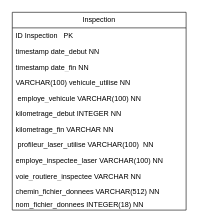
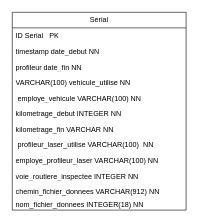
  <mxCell id="0" />
  <mxCell id="1" parent="0" />
- <mxCell id="2" value="Inspection" style="swimlane;fontStyle=0;childLayout=stackLayout;horizontal=1;startSize=26;fillColor=none;horizontalStack=0;resizeParent=1;resizeParentMax=0;resizeLast=0;collapsible=1;marginBottom=0;whiteSpace=wrap;html=1;" parent="1" vertex="1"><mxGeometry x="20" y="20" width="290" height="330" as="geometry" /></mxCell>
- <mxCell id="3" value="ID Inspection&amp;nbsp; &amp;nbsp;PK" style="text;strokeColor=none;fillColor=none;align=left;verticalAlign=top;spacingLeft=4;spacingRight=4;overflow=hidden;rotatable=0;points=[[0,0.5],[1,0.5]];portConstraint=eastwest;whiteSpace=wrap;html=1;" parent="2" vertex="1"><mxGeometry y="26" width="290" height="26" as="geometry" /></mxCell>
+ <mxCell id="2" value="Serial" style="swimlane;fontStyle=0;childLayout=stackLayout;horizontal=1;startSize=26;fillColor=none;horizontalStack=0;resizeParent=1;resizeParentMax=0;resizeLast=0;collapsible=1;marginBottom=0;whiteSpace=wrap;html=1;" parent="1" vertex="1"><mxGeometry x="20" y="20" width="290" height="330" as="geometry" /></mxCell>
+ <mxCell id="3" value="ID Serial&amp;nbsp; &amp;nbsp;PK" style="text;strokeColor=none;fillColor=none;align=left;verticalAlign=top;spacingLeft=4;spacingRight=4;overflow=hidden;rotatable=0;points=[[0,0.5],[1,0.5]];portConstraint=eastwest;whiteSpace=wrap;html=1;" parent="2" vertex="1"><mxGeometry y="26" width="290" height="26" as="geometry" /></mxCell>
  <mxCell id="4" value="timestamp date_debut NN" style="text;strokeColor=none;fillColor=none;align=left;verticalAlign=top;spacingLeft=4;spacingRight=4;overflow=hidden;rotatable=0;points=[[0,0.5],[1,0.5]];portConstraint=eastwest;whiteSpace=wrap;html=1;" parent="2" vertex="1"><mxGeometry y="52" width="290" height="26" as="geometry" /></mxCell>
- <mxCell id="5" value="timestamp date_fin NN" style="text;strokeColor=none;fillColor=none;align=left;verticalAlign=top;spacingLeft=4;spacingRight=4;overflow=hidden;rotatable=0;points=[[0,0.5],[1,0.5]];portConstraint=eastwest;whiteSpace=wrap;html=1;" parent="2" vertex="1"><mxGeometry y="78" width="290" height="26" as="geometry" /></mxCell>
+ <mxCell id="5" value="profileur date_fin NN" style="text;strokeColor=none;fillColor=none;align=left;verticalAlign=top;spacingLeft=4;spacingRight=4;overflow=hidden;rotatable=0;points=[[0,0.5],[1,0.5]];portConstraint=eastwest;whiteSpace=wrap;html=1;" parent="2" vertex="1"><mxGeometry y="78" width="290" height="26" as="geometry" /></mxCell>
  <mxCell id="6" value="VARCHAR(100) vehicule_utilise NN" style="text;strokeColor=none;fillColor=none;align=left;verticalAlign=top;spacingLeft=4;spacingRight=4;overflow=hidden;rotatable=0;points=[[0,0.5],[1,0.5]];portConstraint=eastwest;whiteSpace=wrap;html=1;" vertex="1" parent="2"><mxGeometry y="104" width="290" height="26" as="geometry" /></mxCell>
  <mxCell id="7" value="&amp;nbsp;employe_vehicule VARCHAR(100) NN" style="text;strokeColor=none;fillColor=none;align=left;verticalAlign=top;spacingLeft=4;spacingRight=4;overflow=hidden;rotatable=0;points=[[0,0.5],[1,0.5]];portConstraint=eastwest;whiteSpace=wrap;html=1;" vertex="1" parent="2"><mxGeometry y="130" width="290" height="26" as="geometry" /></mxCell>
  <mxCell id="8" value="kilometrage_debut INTEGER NN" style="text;strokeColor=none;fillColor=none;align=left;verticalAlign=top;spacingLeft=4;spacingRight=4;overflow=hidden;rotatable=0;points=[[0,0.5],[1,0.5]];portConstraint=eastwest;whiteSpace=wrap;html=1;" vertex="1" parent="2"><mxGeometry y="156" width="290" height="26" as="geometry" /></mxCell>
  <mxCell id="9" value="kilometrage_fin VARCHAR NN" style="text;strokeColor=none;fillColor=none;align=left;verticalAlign=top;spacingLeft=4;spacingRight=4;overflow=hidden;rotatable=0;points=[[0,0.5],[1,0.5]];portConstraint=eastwest;whiteSpace=wrap;html=1;" vertex="1" parent="2"><mxGeometry y="182" width="290" height="26" as="geometry" /></mxCell>
  <mxCell id="10" value="&amp;nbsp;profileur_laser_utilise VARCHAR(100)&amp;nbsp; NN" style="text;strokeColor=none;fillColor=none;align=left;verticalAlign=top;spacingLeft=4;spacingRight=4;overflow=hidden;rotatable=0;points=[[0,0.5],[1,0.5]];portConstraint=eastwest;whiteSpace=wrap;html=1;" vertex="1" parent="2"><mxGeometry y="208" width="290" height="26" as="geometry" /></mxCell>
- <mxCell id="11" value="employe_inspectee_laser VARCHAR(100) NN" style="text;strokeColor=none;fillColor=none;align=left;verticalAlign=top;spacingLeft=4;spacingRight=4;overflow=hidden;rotatable=0;points=[[0,0.5],[1,0.5]];portConstraint=eastwest;whiteSpace=wrap;html=1;" vertex="1" parent="2"><mxGeometry y="234" width="290" height="26" as="geometry" /></mxCell>
- <mxCell id="12" value="voie_routiere_inspectee VARCHAR NN" style="text;strokeColor=none;fillColor=none;align=left;verticalAlign=top;spacingLeft=4;spacingRight=4;overflow=hidden;rotatable=0;points=[[0,0.5],[1,0.5]];portConstraint=eastwest;whiteSpace=wrap;html=1;" vertex="1" parent="2"><mxGeometry y="260" width="290" height="26" as="geometry" /></mxCell>
- <mxCell id="13" value="chemin_fichier_donnees VARCHAR(512) NN" style="text;strokeColor=none;fillColor=none;align=left;verticalAlign=top;spacingLeft=4;spacingRight=4;overflow=hidden;rotatable=0;points=[[0,0.5],[1,0.5]];portConstraint=eastwest;whiteSpace=wrap;html=1;" vertex="1" parent="2"><mxGeometry y="286" width="290" height="22" as="geometry" /></mxCell>
+ <mxCell id="11" value="employe_profileur_laser VARCHAR(100) NN" style="text;strokeColor=none;fillColor=none;align=left;verticalAlign=top;spacingLeft=4;spacingRight=4;overflow=hidden;rotatable=0;points=[[0,0.5],[1,0.5]];portConstraint=eastwest;whiteSpace=wrap;html=1;" vertex="1" parent="2"><mxGeometry y="234" width="290" height="26" as="geometry" /></mxCell>
+ <mxCell id="12" value="voie_routiere_inspectee INTEGER NN" style="text;strokeColor=none;fillColor=none;align=left;verticalAlign=top;spacingLeft=4;spacingRight=4;overflow=hidden;rotatable=0;points=[[0,0.5],[1,0.5]];portConstraint=eastwest;whiteSpace=wrap;html=1;" vertex="1" parent="2"><mxGeometry y="260" width="290" height="26" as="geometry" /></mxCell>
+ <mxCell id="13" value="chemin_fichier_donnees VARCHAR(912) NN" style="text;strokeColor=none;fillColor=none;align=left;verticalAlign=top;spacingLeft=4;spacingRight=4;overflow=hidden;rotatable=0;points=[[0,0.5],[1,0.5]];portConstraint=eastwest;whiteSpace=wrap;html=1;" vertex="1" parent="2"><mxGeometry y="286" width="290" height="22" as="geometry" /></mxCell>
  <mxCell id="14" value="nom_fichier_donnees INTEGER(18) NN" style="text;strokeColor=none;fillColor=none;align=left;verticalAlign=top;spacingLeft=4;spacingRight=4;overflow=hidden;rotatable=0;points=[[0,0.5],[1,0.5]];portConstraint=eastwest;whiteSpace=wrap;html=1;" vertex="1" parent="2"><mxGeometry y="308" width="290" height="22" as="geometry" /></mxCell>
